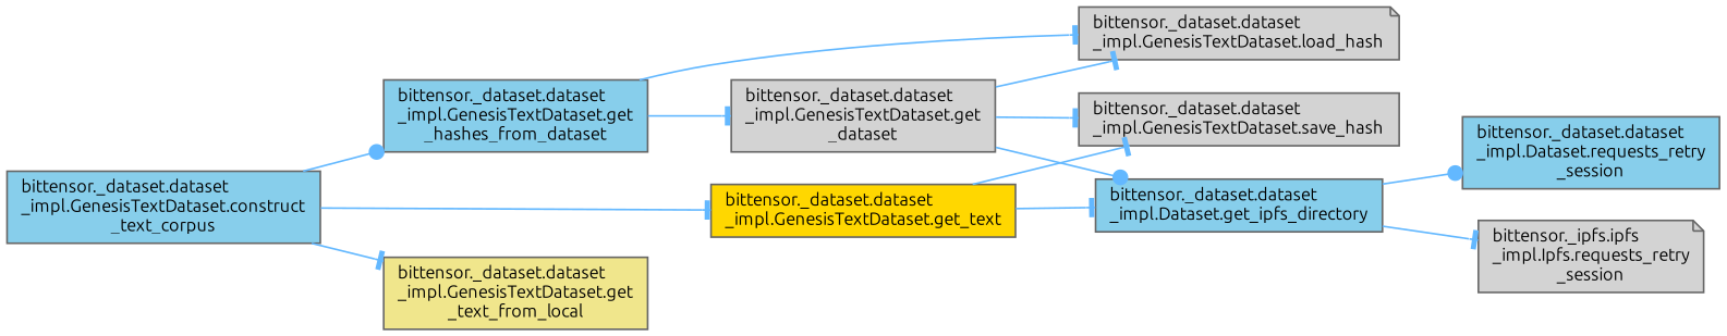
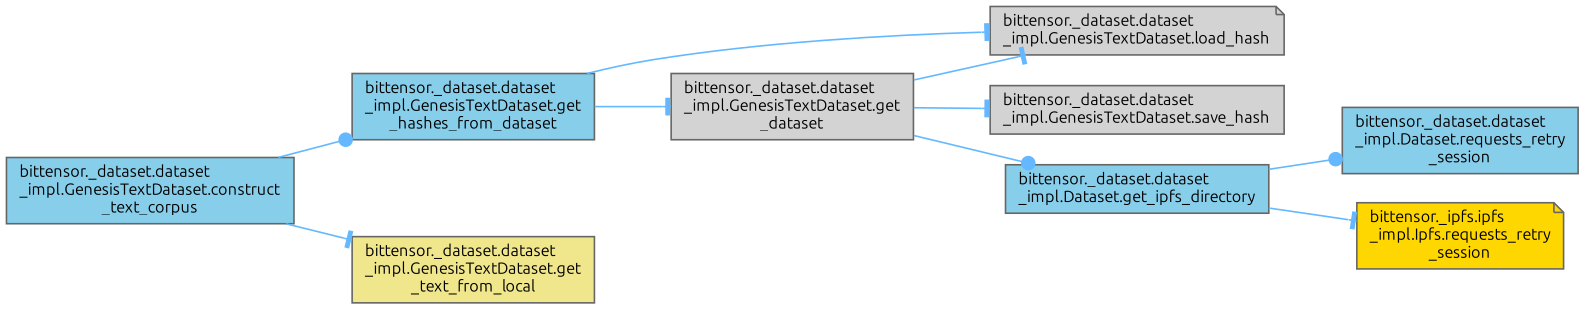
  digraph {
    fontname=Ubuntu
    rankdir=LR
    node [color=grey40 fillcolor=skyblue fontname=Ubuntu fontsize=10 shape=box style=filled]
    edge [arrowhead=tee color=steelblue1 fontname=Ubuntu fontsize=10 labelfontname=Helvetica labelfontsize=10 style=solid]
    n1 [color=gray40 fontcolor=black height=0.2 label="bittensor._dataset.dataset\l_impl.GenesisTextDataset.construct\l_text_corpus" width=0.4]
    n2 [height=0.2 label="bittensor._dataset.dataset\l_impl.GenesisTextDataset.get\l_hashes_from_dataset" width=0.4]
-   n3 [fillcolor=gold height=0.2 label="bittensor._dataset.dataset\l_impl.GenesisTextDataset.get_text" width=0.4]
    n4 [fillcolor=khaki height=0.2 label="bittensor._dataset.dataset\l_impl.GenesisTextDataset.get\l_text_from_local" width=0.4]
    n5 [fillcolor=lightgrey height=0.2 label="bittensor._dataset.dataset\l_impl.GenesisTextDataset.get\l_dataset" width=0.4]
    n6 [fillcolor=lightgrey height=0.2 label="bittensor._dataset.dataset\l_impl.GenesisTextDataset.load_hash" shape=note width=0.4]
    n7 [height=0.2 label="bittensor._dataset.dataset\l_impl.Dataset.get_ipfs_directory" width=0.4]
    n8 [fillcolor=lightgrey height=0.2 label="bittensor._dataset.dataset\l_impl.GenesisTextDataset.save_hash" width=0.4]
    n9 [height=0.2 label="bittensor._dataset.dataset\l_impl.Dataset.requests_retry\l_session" width=0.4]
-   n10 [fillcolor=lightgrey height=0.2 label="bittensor._ipfs.ipfs\l_impl.Ipfs.requests_retry\l_session" shape=note width=0.4]
+   n10 [fillcolor=gold height=0.2 label="bittensor._ipfs.ipfs\l_impl.Ipfs.requests_retry\l_session" shape=note width=0.4]
    n1 -> n2 [arrowhead=dot]
-   n1 -> n3
    n1 -> n4
    n2 -> n5
    n2 -> n6
-   n3 -> n7
-   n3 -> n8
    n5 -> n6
    n5 -> n7 [arrowhead=dot]
    n5 -> n8
    n7 -> n9 [arrowhead=dot]
    n7 -> n10
  }
